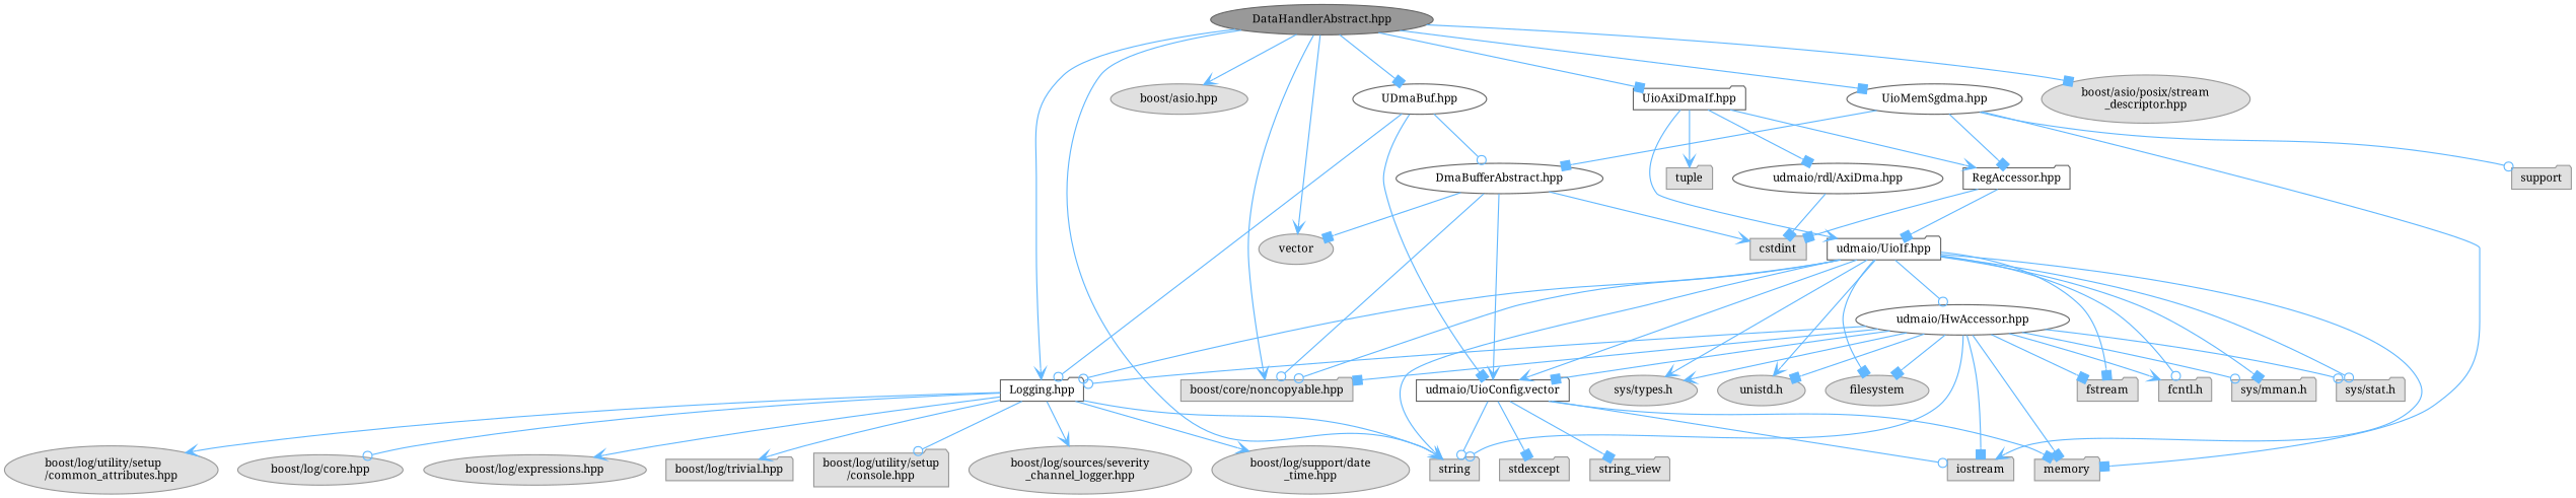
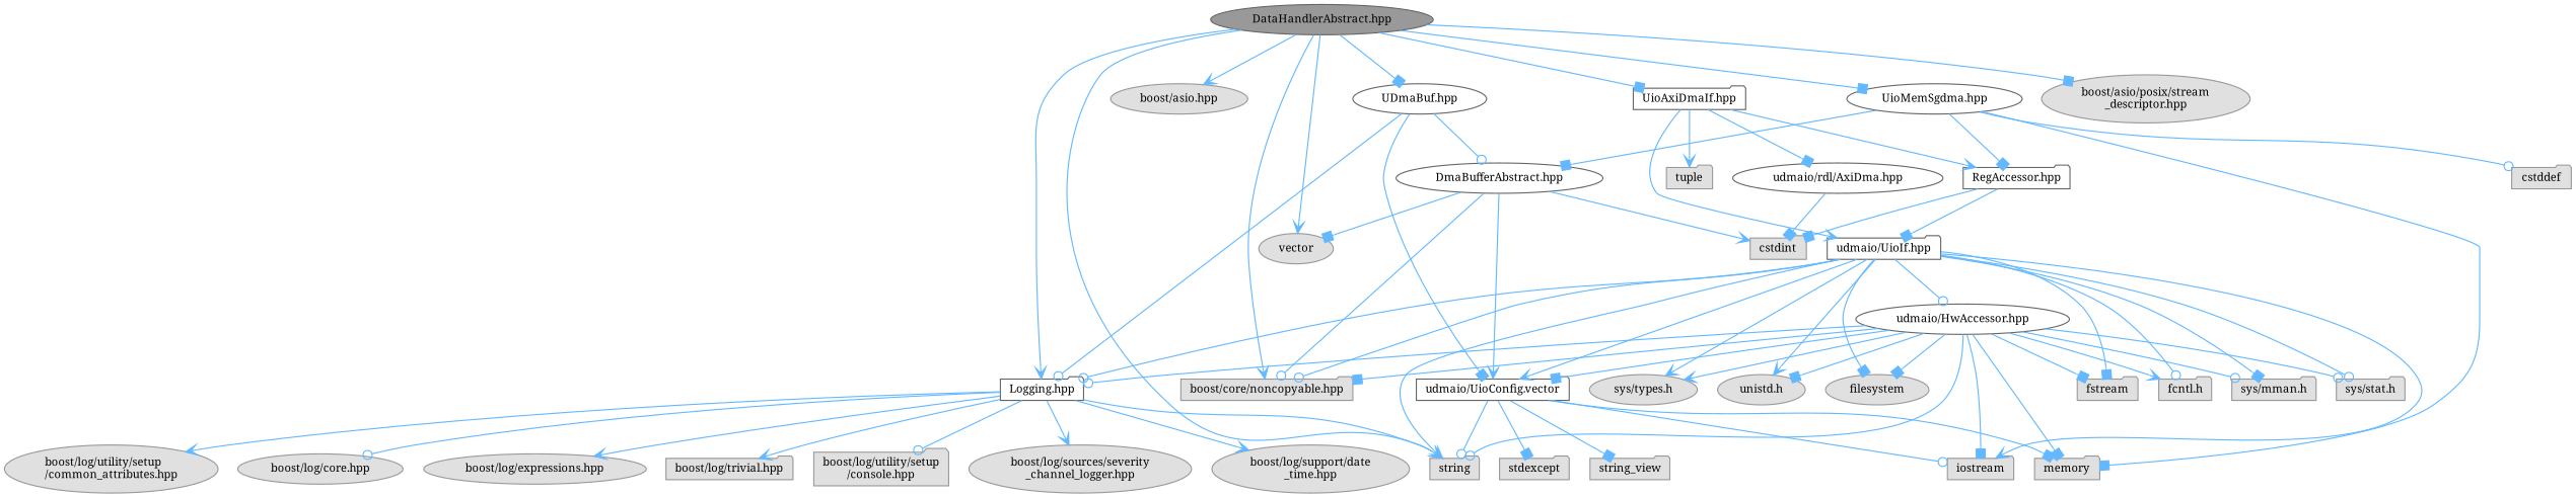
  digraph {
    fontname="Noto Serif"
    node [color=grey60 fillcolor="#E0E0E0" fontname="Noto Serif" fontsize=10 shape=folder style=filled]
    edge [arrowhead=box color=steelblue1 fontname="Noto Serif" fontsize=10 labelfontname=Helvetica labelfontsize=10 style=solid]
    n1 [color=gray40 fillcolor=grey60 fontcolor=black height=0.2 label="DataHandlerAbstract.hpp" shape=ellipse width=0.4]
    n2 [height=0.2 label=string width=0.4]
    n3 [height=0.2 label=vector shape=ellipse width=0.4]
    n4 [height=0.2 label="boost/asio.hpp" shape=ellipse width=0.4]
    n5 [height=0.2 label="boost/core/noncopyable.hpp" width=0.4]
    n6 [color=grey40 fillcolor=white height=0.2 label="Logging.hpp" width=0.4]
    n7 [color=grey40 fillcolor=white height=0.2 label="UDmaBuf.hpp" shape=ellipse width=0.4]
    n8 [color=grey40 fillcolor=white height=0.2 label="UioAxiDmaIf.hpp" width=0.4]
    n9 [color=grey40 fillcolor=white height=0.2 label="UioMemSgdma.hpp" shape=ellipse width=0.4]
    n10 [height=0.2 label="boost/asio/posix/stream\l_descriptor.hpp" shape=ellipse width=0.4]
    n11 [height=0.2 label="boost/log/core.hpp" shape=ellipse width=0.4]
    n12 [height=0.2 label="boost/log/expressions.hpp" shape=ellipse width=0.4]
    n13 [height=0.2 label="boost/log/trivial.hpp" width=0.4]
    n14 [height=0.2 label="boost/log/utility/setup\l/console.hpp" width=0.4]
    n15 [height=0.2 label="boost/log/sources/severity\l_channel_logger.hpp" shape=ellipse width=0.4]
    n16 [height=0.2 label="boost/log/support/date\l_time.hpp" shape=ellipse width=0.4]
    n17 [height=0.2 label="boost/log/utility/setup\l/common_attributes.hpp" shape=ellipse width=0.4]
    n18 [color=grey40 fillcolor=white height=0.2 label="DmaBufferAbstract.hpp" shape=ellipse width=0.4]
    n19 [color=grey40 fillcolor=white height=0.2 label="udmaio/UioConfig.vector" width=0.4]
    n20 [height=0.2 label=tuple width=0.4]
    n21 [color=grey40 fillcolor=white height=0.2 label="RegAccessor.hpp" width=0.4]
    n22 [color=grey40 fillcolor=white height=0.2 label="udmaio/UioIf.hpp" width=0.4]
    n23 [color=grey40 fillcolor=white height=0.2 label="udmaio/rdl/AxiDma.hpp" shape=ellipse width=0.4]
    n24 [height=0.2 label=memory width=0.4]
-   n25 [height=0.2 label=support width=0.4]
+   n25 [height=0.2 label=cstddef width=0.4]
    n26 [height=0.2 label=cstdint width=0.4]
    n27 [height=0.2 label=iostream width=0.4]
    n28 [height=0.2 label=stdexcept width=0.4]
    n29 [height=0.2 label=string_view width=0.4]
    n30 [height=0.2 label=filesystem shape=ellipse width=0.4]
    n31 [height=0.2 label=fstream width=0.4]
    n32 [height=0.2 label="fcntl.h" width=0.4]
    n33 [height=0.2 label="sys/mman.h" width=0.4]
    n34 [height=0.2 label="sys/stat.h" width=0.4]
    n35 [height=0.2 label="sys/types.h" shape=ellipse width=0.4]
    n36 [height=0.2 label="unistd.h" shape=ellipse width=0.4]
    n37 [color=grey40 fillcolor=white height=0.2 label="udmaio/HwAccessor.hpp" shape=ellipse width=0.4]
    n1 -> n2 [arrowhead=vee]
    n1 -> n3 [arrowhead=vee]
    n1 -> n4 [arrowhead=vee]
    n1 -> n5 [arrowhead=vee]
    n1 -> n6 [arrowhead=vee]
    n1 -> n7
    n1 -> n8
    n1 -> n9
    n1 -> n10
    n6 -> n2 [arrowhead=vee]
    n6 -> n11 [arrowhead=odot]
    n6 -> n12 [arrowhead=vee]
    n6 -> n13 [arrowhead=vee]
    n6 -> n14 [arrowhead=odot]
    n6 -> n15 [arrowhead=vee]
    n6 -> n16 [arrowhead=vee]
    n6 -> n17 [arrowhead=vee]
    n7 -> n6 [arrowhead=odot]
    n7 -> n18 [arrowhead=odot]
    n7 -> n19
    n8 -> n20 [arrowhead=vee]
    n8 -> n21 [arrowhead=vee]
    n8 -> n22 [arrowhead=vee]
    n8 -> n23
    n9 -> n18
    n9 -> n21
    n9 -> n24
    n9 -> n25 [arrowhead=odot]
    n18 -> n3
    n18 -> n5 [arrowhead=odot]
    n18 -> n19 [arrowhead=vee]
    n18 -> n26 [arrowhead=vee]
    n19 -> n2 [arrowhead=odot]
    n19 -> n24
    n19 -> n27 [arrowhead=odot]
    n19 -> n28
    n19 -> n29
    n21 -> n22
    n21 -> n26
    n22 -> n2 [arrowhead=vee]
    n22 -> n5 [arrowhead=odot]
    n22 -> n6 [arrowhead=odot]
    n22 -> n19 [arrowhead=vee]
    n22 -> n27 [arrowhead=vee]
    n22 -> n30
    n22 -> n31
    n22 -> n32 [arrowhead=odot]
    n22 -> n33
    n22 -> n34 [arrowhead=odot]
    n22 -> n35 [arrowhead=vee]
    n22 -> n36 [arrowhead=vee]
    n22 -> n37 [arrowhead=odot]
    n23 -> n26
    n37 -> n2 [arrowhead=odot]
    n37 -> n5
    n37 -> n6 [arrowhead=odot]
    n37 -> n19
    n37 -> n24
    n37 -> n27
    n37 -> n30
    n37 -> n31
    n37 -> n32 [arrowhead=vee]
    n37 -> n33 [arrowhead=odot]
    n37 -> n34 [arrowhead=odot]
    n37 -> n35 [arrowhead=vee]
    n37 -> n36
  }
